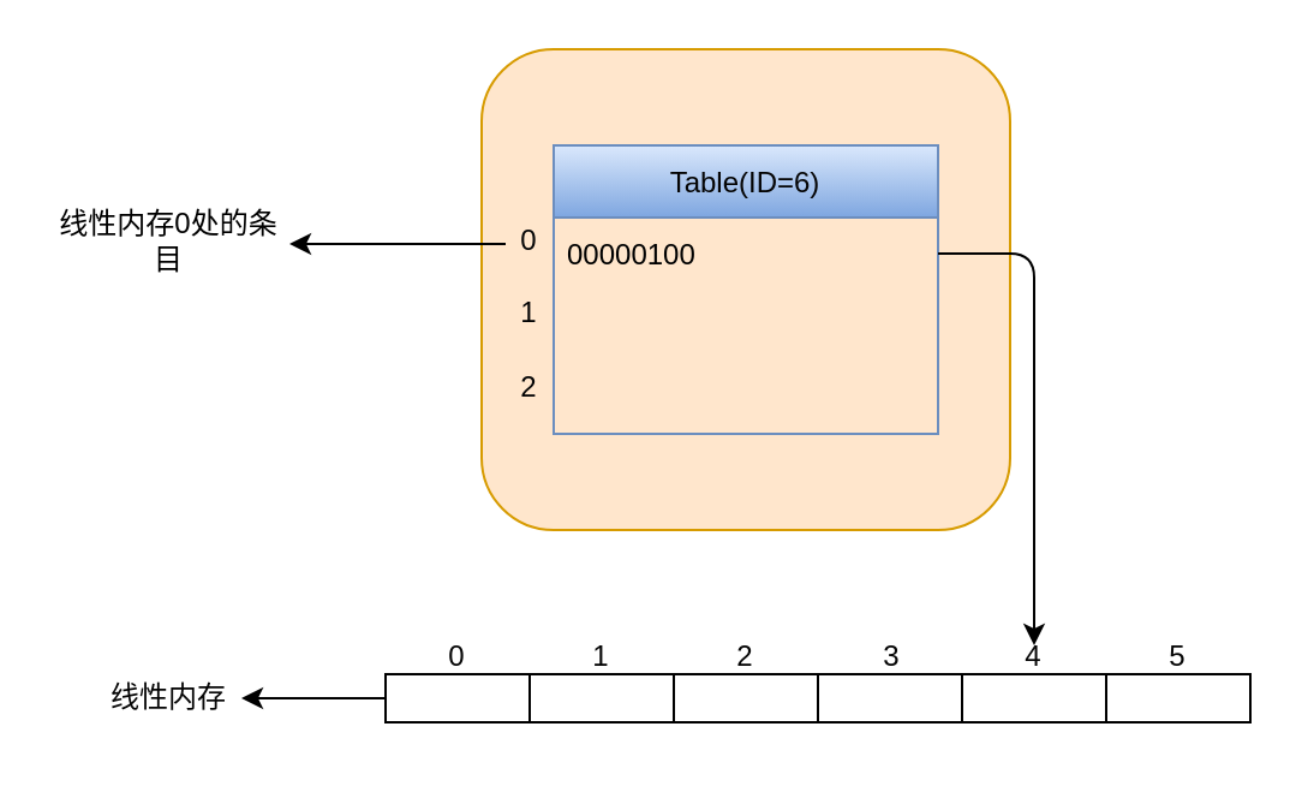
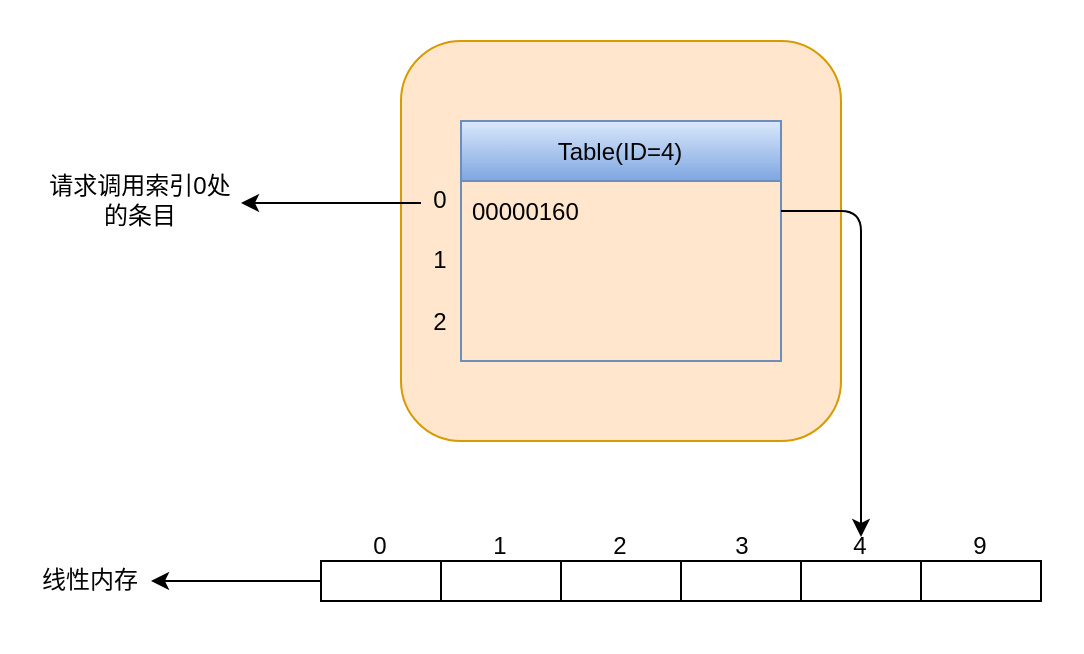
  <mxCell id="0" />
  <mxCell id="1" parent="0" />
  <mxCell id="2" value="" style="rounded=1;whiteSpace=wrap;html=1;fillColor=#ffe6cc;strokeColor=#d79b00;" vertex="1" parent="1"><mxGeometry x="200" y="20" width="220" height="200" as="geometry" /></mxCell>
  <mxCell id="3" style="edgeStyle=none;html=1;exitX=0;exitY=0.25;exitDx=0;exitDy=0;fontColor=#000000;" edge="1" parent="1"><mxGeometry relative="1" as="geometry"><mxPoint x="120" y="101" as="targetPoint" /><mxPoint x="210" y="101" as="sourcePoint" /></mxGeometry></mxCell>
- <mxCell id="4" value="Table(ID=6)" style="swimlane;fontStyle=0;childLayout=stackLayout;horizontal=1;startSize=30;horizontalStack=0;resizeParent=1;resizeParentMax=0;resizeLast=0;collapsible=1;marginBottom=0;fillColor=#dae8fc;strokeColor=#6c8ebf;gradientColor=#7ea6e0;fontColor=#050505;" vertex="1" parent="1"><mxGeometry x="230" y="60" width="160" height="120" as="geometry" /></mxCell>
- <mxCell id="5" value="00000100" style="text;strokeColor=none;fillColor=none;align=left;verticalAlign=middle;spacingLeft=4;spacingRight=4;overflow=hidden;points=[[0,0.5],[1,0.5]];portConstraint=eastwest;rotatable=0;fontColor=#000000;" vertex="1" parent="4"><mxGeometry y="30" width="160" height="30" as="geometry" /></mxCell>
+ <mxCell id="4" value="Table(ID=4)" style="swimlane;fontStyle=0;childLayout=stackLayout;horizontal=1;startSize=30;horizontalStack=0;resizeParent=1;resizeParentMax=0;resizeLast=0;collapsible=1;marginBottom=0;fillColor=#dae8fc;strokeColor=#6c8ebf;gradientColor=#7ea6e0;fontColor=#050505;" vertex="1" parent="1"><mxGeometry x="230" y="60" width="160" height="120" as="geometry" /></mxCell>
+ <mxCell id="5" value="00000160" style="text;strokeColor=none;fillColor=none;align=left;verticalAlign=middle;spacingLeft=4;spacingRight=4;overflow=hidden;points=[[0,0.5],[1,0.5]];portConstraint=eastwest;rotatable=0;fontColor=#000000;" vertex="1" parent="4"><mxGeometry y="30" width="160" height="30" as="geometry" /></mxCell>
  <mxCell id="6" value=" " style="text;strokeColor=none;fillColor=none;align=left;verticalAlign=middle;spacingLeft=4;spacingRight=4;overflow=hidden;points=[[0,0.5],[1,0.5]];portConstraint=eastwest;rotatable=0;fontColor=#000000;" vertex="1" parent="4"><mxGeometry y="60" width="160" height="30" as="geometry" /></mxCell>
  <mxCell id="7" value=" " style="text;strokeColor=none;fillColor=none;align=left;verticalAlign=middle;spacingLeft=4;spacingRight=4;overflow=hidden;points=[[0,0.5],[1,0.5]];portConstraint=eastwest;rotatable=0;fontColor=#000000;" vertex="1" parent="4"><mxGeometry y="90" width="160" height="30" as="geometry" /></mxCell>
- <mxCell id="8" value="线性内存0处的条目" style="text;html=1;strokeColor=none;fillColor=none;align=center;verticalAlign=middle;whiteSpace=wrap;rounded=0;fontColor=#000000;" vertex="1" parent="1"><mxGeometry x="20" y="85" width="100" height="30" as="geometry" /></mxCell>
+ <mxCell id="8" value="请求调用索引0处的条目" style="text;html=1;strokeColor=none;fillColor=none;align=center;verticalAlign=middle;whiteSpace=wrap;rounded=0;fontColor=#000000;" vertex="1" parent="1"><mxGeometry x="20" y="85" width="100" height="30" as="geometry" /></mxCell>
  <mxCell id="9" value="0" style="text;html=1;strokeColor=none;fillColor=none;align=center;verticalAlign=middle;whiteSpace=wrap;rounded=0;fontColor=#050505;" vertex="1" parent="1"><mxGeometry x="210" y="95" width="20" height="10" as="geometry" /></mxCell>
  <mxCell id="10" value="1" style="text;html=1;strokeColor=none;fillColor=none;align=center;verticalAlign=middle;whiteSpace=wrap;rounded=0;fontColor=#050505;" vertex="1" parent="1"><mxGeometry x="210" y="125" width="20" height="10" as="geometry" /></mxCell>
  <mxCell id="11" value="2" style="text;html=1;strokeColor=none;fillColor=none;align=center;verticalAlign=middle;whiteSpace=wrap;rounded=0;fontColor=#050505;" vertex="1" parent="1"><mxGeometry x="210" y="156" width="20" height="10" as="geometry" /></mxCell>
  <mxCell id="12" value="" style="shape=table;html=1;whiteSpace=wrap;startSize=0;container=1;collapsible=0;childLayout=tableLayout;" vertex="1" parent="1"><mxGeometry x="160" y="280" width="180" height="20" as="geometry" /></mxCell>
  <mxCell id="13" value="" style="shape=partialRectangle;html=1;whiteSpace=wrap;collapsible=0;dropTarget=0;pointerEvents=0;fillColor=none;top=0;left=0;bottom=0;right=0;points=[[0,0.5],[1,0.5]];portConstraint=eastwest;" vertex="1" parent="12"><mxGeometry width="180" height="20" as="geometry" /></mxCell>
  <mxCell id="14" value="" style="shape=partialRectangle;html=1;whiteSpace=wrap;connectable=0;fillColor=none;top=0;left=0;bottom=0;right=0;overflow=hidden;pointerEvents=1;" vertex="1" parent="13"><mxGeometry width="60" height="20" as="geometry"><mxRectangle width="60" height="20" as="alternateBounds" /></mxGeometry></mxCell>
  <mxCell id="15" value="" style="shape=partialRectangle;html=1;whiteSpace=wrap;connectable=0;fillColor=none;top=0;left=0;bottom=0;right=0;overflow=hidden;pointerEvents=1;" vertex="1" parent="13"><mxGeometry x="60" width="60" height="20" as="geometry"><mxRectangle width="60" height="20" as="alternateBounds" /></mxGeometry></mxCell>
  <mxCell id="16" value="" style="shape=partialRectangle;html=1;whiteSpace=wrap;connectable=0;fillColor=none;top=0;left=0;bottom=0;right=0;overflow=hidden;pointerEvents=1;" vertex="1" parent="13"><mxGeometry x="120" width="60" height="20" as="geometry"><mxRectangle width="60" height="20" as="alternateBounds" /></mxGeometry></mxCell>
  <mxCell id="17" value="" style="shape=table;html=1;whiteSpace=wrap;startSize=0;container=1;collapsible=0;childLayout=tableLayout;" vertex="1" parent="1"><mxGeometry x="340" y="280" width="180" height="20" as="geometry" /></mxCell>
  <mxCell id="18" value="" style="shape=partialRectangle;html=1;whiteSpace=wrap;collapsible=0;dropTarget=0;pointerEvents=0;fillColor=none;top=0;left=0;bottom=0;right=0;points=[[0,0.5],[1,0.5]];portConstraint=eastwest;" vertex="1" parent="17"><mxGeometry width="180" height="20" as="geometry" /></mxCell>
  <mxCell id="19" value="" style="shape=partialRectangle;html=1;whiteSpace=wrap;connectable=0;fillColor=none;top=0;left=0;bottom=0;right=0;overflow=hidden;pointerEvents=1;" vertex="1" parent="18"><mxGeometry width="60" height="20" as="geometry"><mxRectangle width="60" height="20" as="alternateBounds" /></mxGeometry></mxCell>
  <mxCell id="20" value="" style="shape=partialRectangle;html=1;whiteSpace=wrap;connectable=0;fillColor=none;top=0;left=0;bottom=0;right=0;overflow=hidden;pointerEvents=1;" vertex="1" parent="18"><mxGeometry x="60" width="60" height="20" as="geometry"><mxRectangle width="60" height="20" as="alternateBounds" /></mxGeometry></mxCell>
  <mxCell id="21" value="" style="shape=partialRectangle;html=1;whiteSpace=wrap;connectable=0;fillColor=none;top=0;left=0;bottom=0;right=0;overflow=hidden;pointerEvents=1;" vertex="1" parent="18"><mxGeometry x="120" width="60" height="20" as="geometry"><mxRectangle width="60" height="20" as="alternateBounds" /></mxGeometry></mxCell>
  <mxCell id="22" value="0" style="text;html=1;strokeColor=none;fillColor=none;align=center;verticalAlign=middle;whiteSpace=wrap;rounded=0;fontColor=#050505;" vertex="1" parent="1"><mxGeometry x="180" y="268" width="20" height="10" as="geometry" /></mxCell>
  <mxCell id="23" value="1" style="text;html=1;strokeColor=none;fillColor=none;align=center;verticalAlign=middle;whiteSpace=wrap;rounded=0;fontColor=#050505;" vertex="1" parent="1"><mxGeometry x="240" y="268" width="20" height="10" as="geometry" /></mxCell>
  <mxCell id="24" value="2" style="text;html=1;strokeColor=none;fillColor=none;align=center;verticalAlign=middle;whiteSpace=wrap;rounded=0;fontColor=#050505;" vertex="1" parent="1"><mxGeometry x="300" y="268" width="20" height="10" as="geometry" /></mxCell>
  <mxCell id="25" value="3" style="text;html=1;strokeColor=none;fillColor=none;align=center;verticalAlign=middle;whiteSpace=wrap;rounded=0;fontColor=#050505;" vertex="1" parent="1"><mxGeometry x="361" y="268" width="20" height="10" as="geometry" /></mxCell>
  <mxCell id="26" value="4" style="text;html=1;strokeColor=none;fillColor=none;align=center;verticalAlign=middle;whiteSpace=wrap;rounded=0;fontColor=#050505;" vertex="1" parent="1"><mxGeometry x="420" y="268" width="20" height="10" as="geometry" /></mxCell>
- <mxCell id="27" value="5" style="text;html=1;strokeColor=none;fillColor=none;align=center;verticalAlign=middle;whiteSpace=wrap;rounded=0;fontColor=#050505;" vertex="1" parent="1"><mxGeometry x="480" y="268" width="20" height="10" as="geometry" /></mxCell>
+ <mxCell id="27" value="9" style="text;html=1;strokeColor=none;fillColor=none;align=center;verticalAlign=middle;whiteSpace=wrap;rounded=0;fontColor=#050505;" vertex="1" parent="1"><mxGeometry x="480" y="268" width="20" height="10" as="geometry" /></mxCell>
  <mxCell id="28" value="" style="endArrow=classic;html=1;exitX=1;exitY=0.5;exitDx=0;exitDy=0;entryX=0.5;entryY=0;entryDx=0;entryDy=0;" edge="1" parent="1"><mxGeometry width="50" height="50" relative="1" as="geometry"><mxPoint x="390" y="105" as="sourcePoint" /><mxPoint x="430" y="268" as="targetPoint" /><Array as="points"><mxPoint x="430" y="105" /></Array></mxGeometry></mxCell>
- <mxCell id="29" value="线性内存" style="text;html=1;strokeColor=none;fillColor=none;align=center;verticalAlign=middle;whiteSpace=wrap;rounded=0;shadow=0;sketch=0;fontColor=#050505;" vertex="1" parent="1"><mxGeometry x="40" y="275" width="60" height="30" as="geometry" /></mxCell>
+ <mxCell id="29" value="线性内存" style="text;html=1;strokeColor=none;fillColor=none;align=center;verticalAlign=middle;whiteSpace=wrap;rounded=0;shadow=0;sketch=0;fontColor=#050505;" vertex="1" parent="1"><mxGeometry x="15" y="275" width="60" height="30" as="geometry" /></mxCell>
  <mxCell id="30" style="edgeStyle=none;html=1;exitX=0;exitY=0.5;exitDx=0;exitDy=0;entryX=1;entryY=0.5;entryDx=0;entryDy=0;fontColor=#050505;" edge="1" parent="1" source="13" target="29"><mxGeometry relative="1" as="geometry" /></mxCell>
